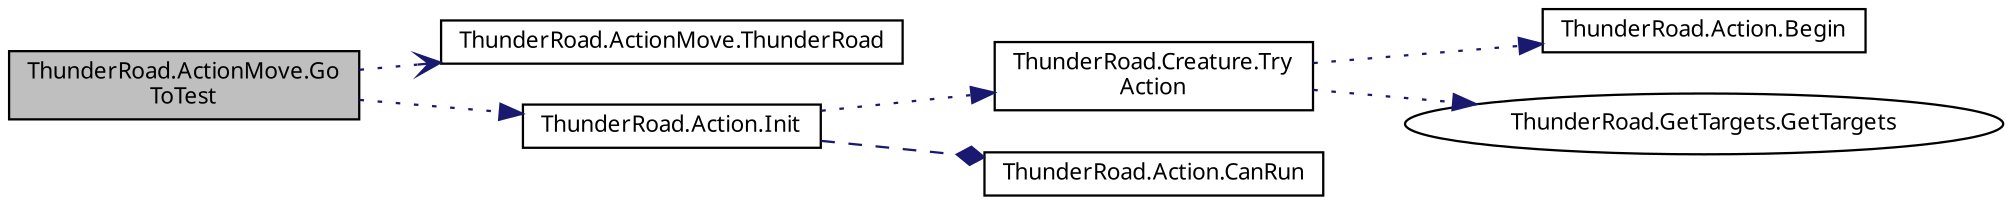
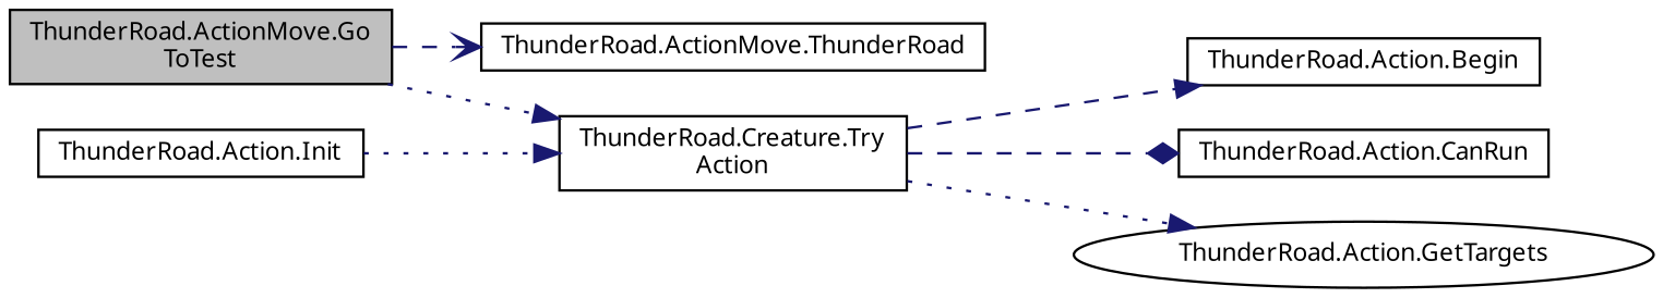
  digraph {
    fontname="Noto Sans"
    rankdir=LR
    node [color=black fillcolor=white fontname="Noto Sans" fontsize=10 shape=box style=filled]
    edge [arrowhead=normal color=midnightblue fontname="Noto Sans" fontsize=10 labelfontname=Helvetica labelfontsize=10 style=dotted]
    n1 [fillcolor=grey75 fontcolor=black height=0.2 label="ThunderRoad.ActionMove.Go\lToTest" width=0.4]
    n2 [height=0.2 label="ThunderRoad.ActionMove.ThunderRoad" width=0.4]
    n3 [height=0.2 label="ThunderRoad.Creature.Try\lAction" width=0.4]
    n4 [height=0.2 label="ThunderRoad.Action.Begin" width=0.4]
    n5 [height=0.2 label="ThunderRoad.Action.CanRun" width=0.4]
-   n6 [height=0.2 label="ThunderRoad.GetTargets.GetTargets" shape=ellipse width=0.4]
+   n6 [height=0.2 label="ThunderRoad.Action.GetTargets" shape=ellipse width=0.4]
    n7 [height=0.2 label="ThunderRoad.Action.Init" width=0.4]
-   n1 -> n2 [arrowhead=vee]
-   n1 -> n7
-   n3 -> n4
-   n7 -> n5 [arrowhead=diamond style=dashed]
+   n1 -> n2 [arrowhead=vee style=dashed]
+   n1 -> n3
+   n3 -> n4 [style=dashed]
+   n3 -> n5 [arrowhead=diamond style=dashed]
    n3 -> n6
    n7 -> n3
  }
